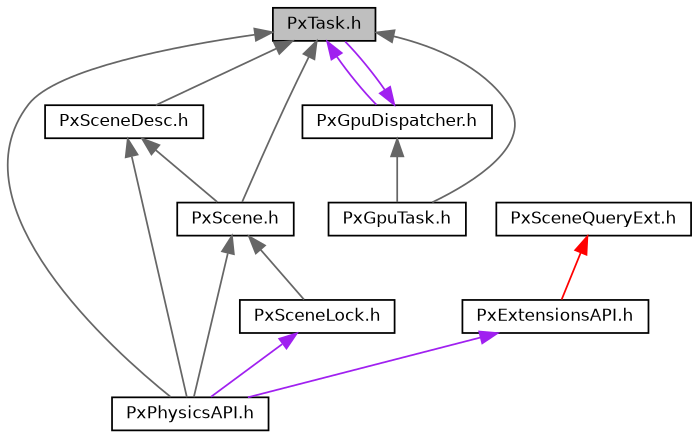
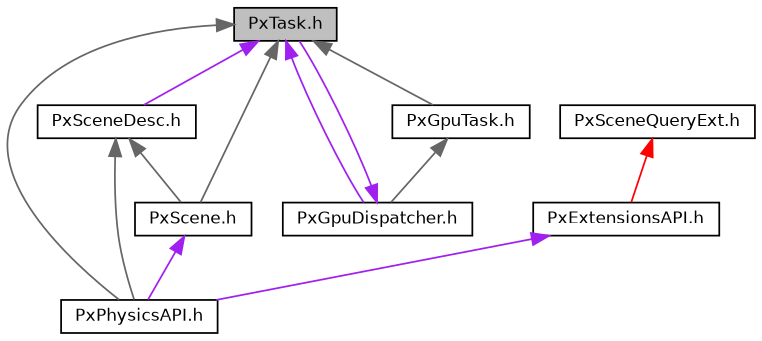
  digraph {
    node [color=black fillcolor=white fontname=Helvetica fontsize=10 shape=record style=filled]
    edge [color=gray40 dir=back fontname=Helvetica fontsize=10 labelfontname=Helvetica labelfontsize=10 style=solid]
    n1 [fillcolor=grey75 fontcolor=black height=0.2 label="PxTask.h" width=0.4]
    n2 [height=0.2 label="PxPhysicsAPI.h" width=0.4]
    n3 [height=0.2 label="PxSceneDesc.h" width=0.4]
    n4 [height=0.2 label="PxScene.h" width=0.4]
    n5 [height=0.2 label="PxGpuDispatcher.h" width=0.4]
    n6 [height=0.2 label="PxGpuTask.h" width=0.4]
-   n7 [height=0.2 label="PxSceneLock.h" width=0.4]
    n8 [height=0.2 label="PxSceneQueryExt.h" width=0.4]
    n9 [height=0.2 label="PxExtensionsAPI.h" width=0.4]
    n1 -> n2
-   n1 -> n3
+   n1 -> n3 [color=purple]
    n1 -> n4
    n1 -> n5 [color=purple]
    n1 -> n6
    n3 -> n2
    n3 -> n4
-   n4 -> n2
-   n4 -> n7
+   n4 -> n2 [color=purple]
    n5 -> n1 [color=purple]
-   n5 -> n6
-   n7 -> n2 [color=purple]
+   n6 -> n5
    n8 -> n9 [color=red]
    n9 -> n2 [color=purple]
  }
